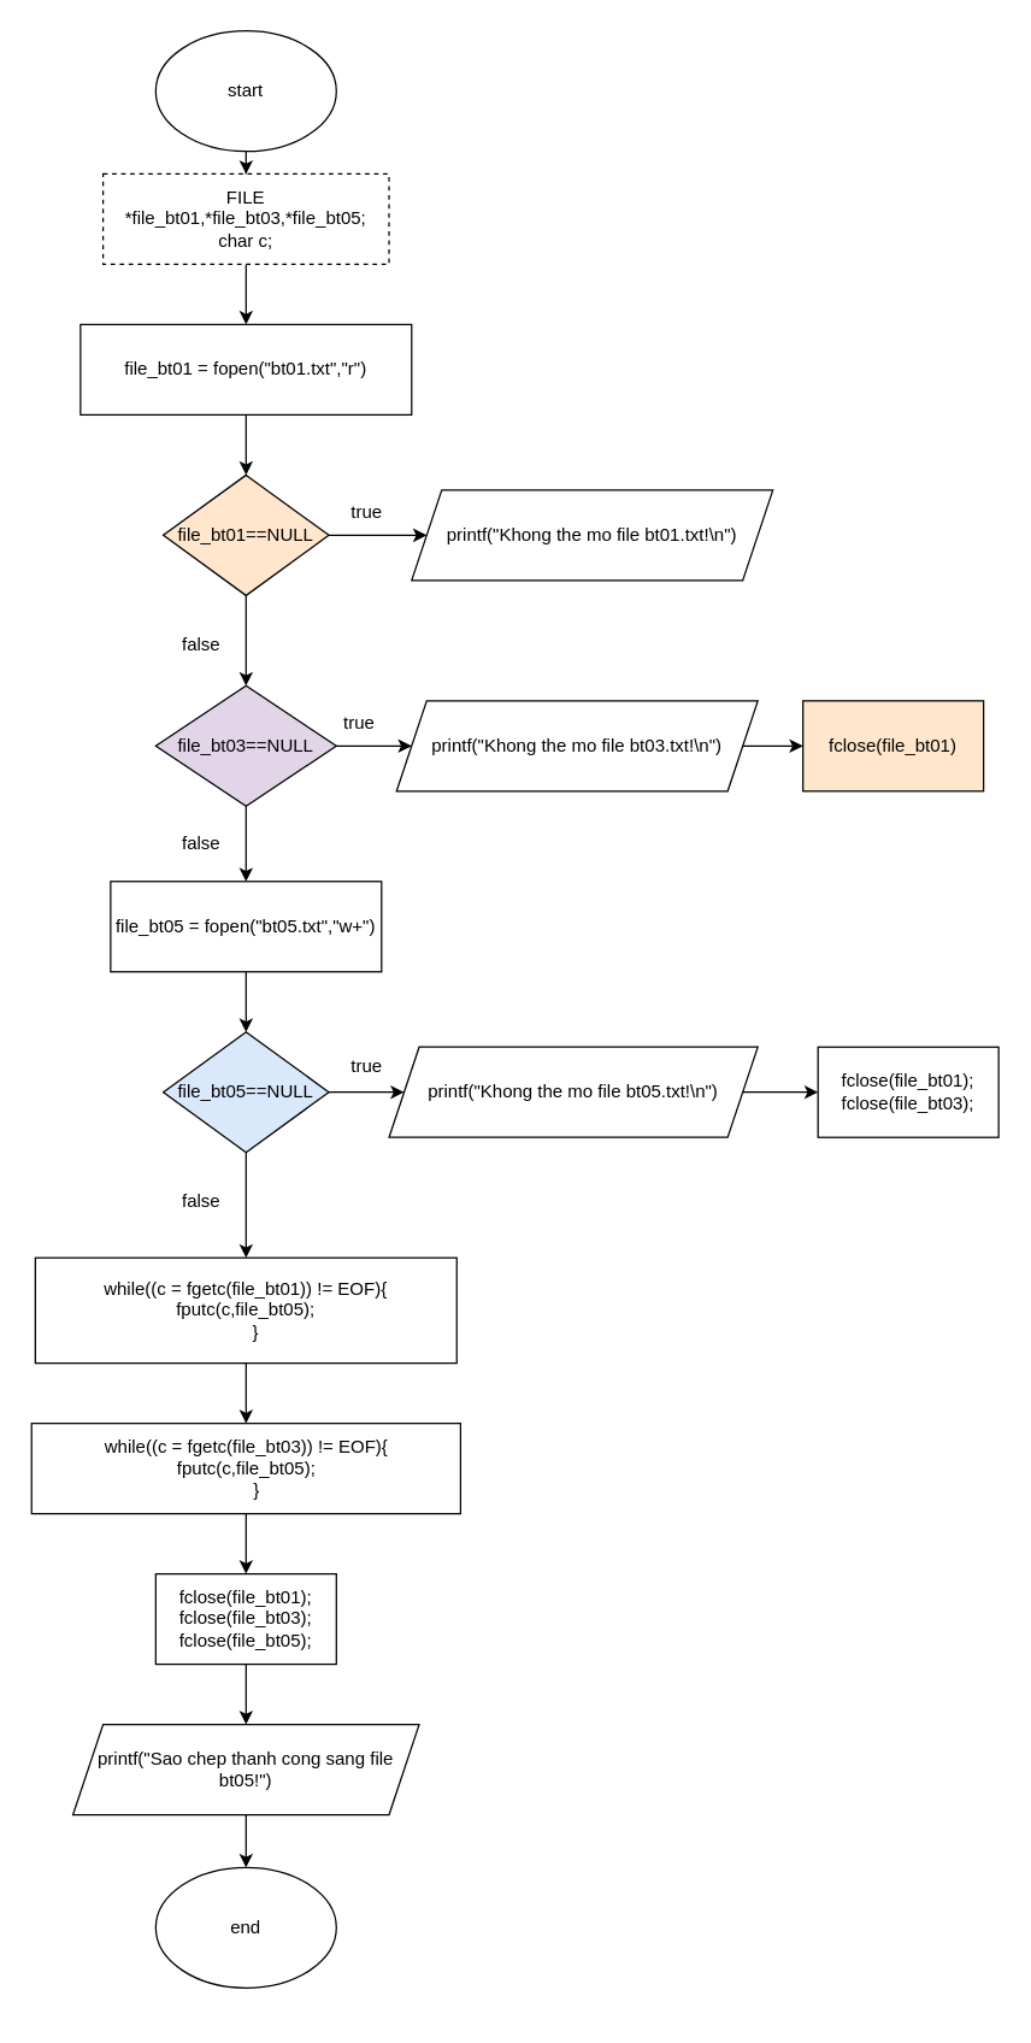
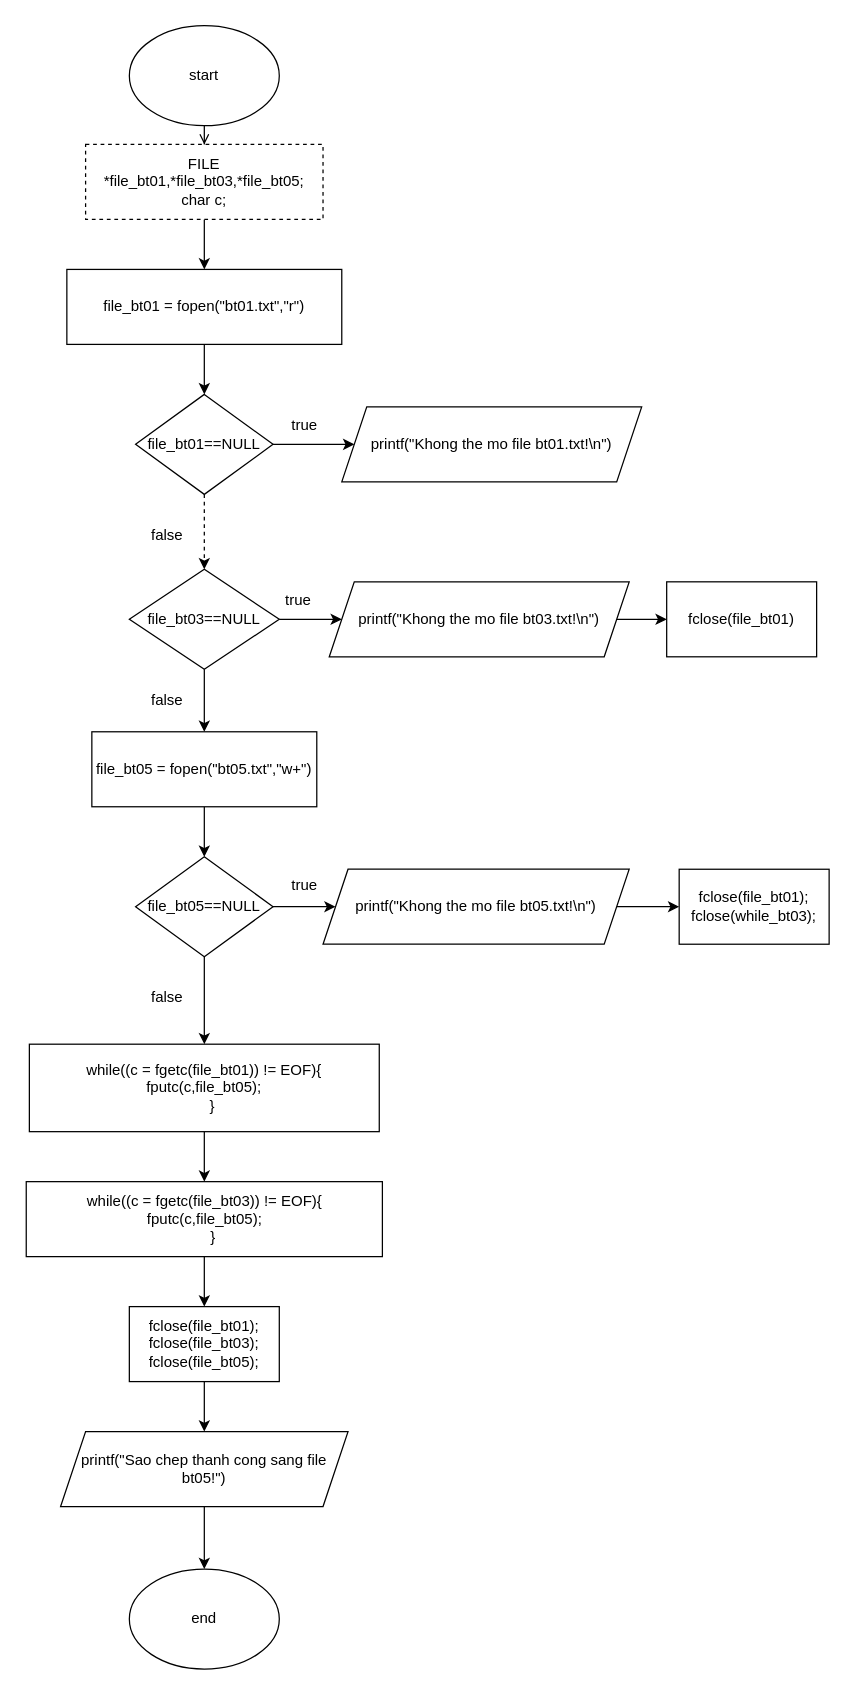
  <mxCell id="0" />
  <mxCell id="1" parent="0" />
- <mxCell id="2" value="" style="edgeStyle=orthogonalEdgeStyle;rounded=0;orthogonalLoop=1;jettySize=auto;html=1;" edge="1" parent="1" source="3" target="5"><mxGeometry relative="1" as="geometry" /></mxCell>
+ <mxCell id="2" value="" style="edgeStyle=orthogonalEdgeStyle;rounded=0;orthogonalLoop=1;jettySize=auto;html=1;endArrow=open;" edge="1" parent="1" source="3" target="5"><mxGeometry relative="1" as="geometry" /></mxCell>
  <mxCell id="3" value="start" style="ellipse;whiteSpace=wrap;html=1;" vertex="1" parent="1"><mxGeometry x="103" y="20" width="120" height="80" as="geometry" /></mxCell>
  <mxCell id="4" value="" style="edgeStyle=orthogonalEdgeStyle;rounded=0;orthogonalLoop=1;jettySize=auto;html=1;" edge="1" parent="1" source="5" target="7"><mxGeometry relative="1" as="geometry" /></mxCell>
  <mxCell id="5" value="&lt;div&gt;FILE *file_bt01,*file_bt03,*file_bt05;&lt;/div&gt;&lt;div&gt;char c;&lt;span style=&quot;&quot;&gt;&lt;/span&gt;&lt;/div&gt;" style="rounded=0;whiteSpace=wrap;html=1;dashed=1;" vertex="1" parent="1"><mxGeometry x="68" y="115" width="190" height="60" as="geometry" /></mxCell>
  <mxCell id="6" value="" style="edgeStyle=orthogonalEdgeStyle;rounded=0;orthogonalLoop=1;jettySize=auto;html=1;" edge="1" parent="1" source="7" target="10"><mxGeometry relative="1" as="geometry" /></mxCell>
  <mxCell id="7" value="file_bt01 = fopen(&quot;bt01.txt&quot;,&quot;r&quot;)" style="rounded=0;whiteSpace=wrap;html=1;" vertex="1" parent="1"><mxGeometry x="53" y="215" width="220" height="60" as="geometry" /></mxCell>
  <mxCell id="8" value="" style="edgeStyle=orthogonalEdgeStyle;rounded=0;orthogonalLoop=1;jettySize=auto;html=1;" edge="1" parent="1" source="10" target="11"><mxGeometry relative="1" as="geometry" /></mxCell>
- <mxCell id="9" value="" style="edgeStyle=orthogonalEdgeStyle;rounded=0;orthogonalLoop=1;jettySize=auto;html=1;" edge="1" parent="1" source="10" target="15"><mxGeometry relative="1" as="geometry" /></mxCell>
- <mxCell id="10" value="file_bt01==NULL" style="rhombus;whiteSpace=wrap;html=1;fillColor=#ffe6cc;" vertex="1" parent="1"><mxGeometry x="108" y="315" width="110" height="80" as="geometry" /></mxCell>
+ <mxCell id="9" value="" style="edgeStyle=orthogonalEdgeStyle;rounded=0;orthogonalLoop=1;jettySize=auto;html=1;dashed=1;" edge="1" parent="1" source="10" target="15"><mxGeometry relative="1" as="geometry" /></mxCell>
+ <mxCell id="10" value="file_bt01==NULL" style="rhombus;whiteSpace=wrap;html=1;" vertex="1" parent="1"><mxGeometry x="108" y="315" width="110" height="80" as="geometry" /></mxCell>
  <mxCell id="11" value="printf(&quot;Khong the mo file bt01.txt!\n&quot;)" style="shape=parallelogram;perimeter=parallelogramPerimeter;whiteSpace=wrap;html=1;fixedSize=1;" vertex="1" parent="1"><mxGeometry x="273" y="325" width="240" height="60" as="geometry" /></mxCell>
  <mxCell id="12" value="true" style="text;html=1;align=center;verticalAlign=middle;resizable=0;points=[];autosize=1;strokeColor=none;fillColor=none;" vertex="1" parent="1"><mxGeometry x="223" y="325" width="40" height="30" as="geometry" /></mxCell>
  <mxCell id="13" value="" style="edgeStyle=orthogonalEdgeStyle;rounded=0;orthogonalLoop=1;jettySize=auto;html=1;" edge="1" parent="1" source="15" target="18"><mxGeometry relative="1" as="geometry" /></mxCell>
  <mxCell id="14" value="" style="edgeStyle=orthogonalEdgeStyle;rounded=0;orthogonalLoop=1;jettySize=auto;html=1;" edge="1" parent="1" source="15" target="22"><mxGeometry relative="1" as="geometry" /></mxCell>
- <mxCell id="15" value="file_bt03==NULL" style="rhombus;whiteSpace=wrap;html=1;fillColor=#e1d5e7;" vertex="1" parent="1"><mxGeometry x="103" y="455" width="120" height="80" as="geometry" /></mxCell>
+ <mxCell id="15" value="file_bt03==NULL" style="rhombus;whiteSpace=wrap;html=1;" vertex="1" parent="1"><mxGeometry x="103" y="455" width="120" height="80" as="geometry" /></mxCell>
  <mxCell id="16" value="false" style="text;html=1;align=center;verticalAlign=middle;resizable=0;points=[];autosize=1;strokeColor=none;fillColor=none;" vertex="1" parent="1"><mxGeometry x="108" y="413" width="50" height="30" as="geometry" /></mxCell>
  <mxCell id="17" value="" style="edgeStyle=orthogonalEdgeStyle;rounded=0;orthogonalLoop=1;jettySize=auto;html=1;" edge="1" parent="1" source="18" target="20"><mxGeometry relative="1" as="geometry" /></mxCell>
  <mxCell id="18" value="printf(&quot;Khong the mo file bt03.txt!\n&quot;)" style="shape=parallelogram;perimeter=parallelogramPerimeter;whiteSpace=wrap;html=1;fixedSize=1;" vertex="1" parent="1"><mxGeometry x="263" y="465" width="240" height="60" as="geometry" /></mxCell>
  <mxCell id="19" value="true" style="text;html=1;align=center;verticalAlign=middle;resizable=0;points=[];autosize=1;strokeColor=none;fillColor=none;" vertex="1" parent="1"><mxGeometry x="218" y="465" width="40" height="30" as="geometry" /></mxCell>
- <mxCell id="20" value="fclose(file_bt01)" style="rounded=0;whiteSpace=wrap;html=1;fillColor=#ffe6cc;" vertex="1" parent="1"><mxGeometry x="533" y="465" width="120" height="60" as="geometry" /></mxCell>
+ <mxCell id="20" value="fclose(file_bt01)" style="rounded=0;whiteSpace=wrap;html=1;" vertex="1" parent="1"><mxGeometry x="533" y="465" width="120" height="60" as="geometry" /></mxCell>
  <mxCell id="21" value="" style="edgeStyle=orthogonalEdgeStyle;rounded=0;orthogonalLoop=1;jettySize=auto;html=1;" edge="1" parent="1" source="22" target="26"><mxGeometry relative="1" as="geometry" /></mxCell>
  <mxCell id="22" value="file_bt05 = fopen(&quot;bt05.txt&quot;,&quot;w+&quot;)" style="rounded=0;whiteSpace=wrap;html=1;" vertex="1" parent="1"><mxGeometry x="73" y="585" width="180" height="60" as="geometry" /></mxCell>
  <mxCell id="23" value="false" style="text;html=1;align=center;verticalAlign=middle;resizable=0;points=[];autosize=1;strokeColor=none;fillColor=none;" vertex="1" parent="1"><mxGeometry x="108" y="545" width="50" height="30" as="geometry" /></mxCell>
  <mxCell id="24" value="" style="edgeStyle=orthogonalEdgeStyle;rounded=0;orthogonalLoop=1;jettySize=auto;html=1;" edge="1" parent="1" source="26" target="28"><mxGeometry relative="1" as="geometry" /></mxCell>
  <mxCell id="25" value="" style="edgeStyle=orthogonalEdgeStyle;rounded=0;orthogonalLoop=1;jettySize=auto;html=1;" edge="1" parent="1" source="26" target="32"><mxGeometry relative="1" as="geometry" /></mxCell>
- <mxCell id="26" value="file_bt05==NULL" style="rhombus;whiteSpace=wrap;html=1;fillColor=#dae8fc;" vertex="1" parent="1"><mxGeometry x="108" y="685" width="110" height="80" as="geometry" /></mxCell>
+ <mxCell id="26" value="file_bt05==NULL" style="rhombus;whiteSpace=wrap;html=1;" vertex="1" parent="1"><mxGeometry x="108" y="685" width="110" height="80" as="geometry" /></mxCell>
  <mxCell id="27" value="" style="edgeStyle=orthogonalEdgeStyle;rounded=0;orthogonalLoop=1;jettySize=auto;html=1;" edge="1" parent="1" source="28" target="30"><mxGeometry relative="1" as="geometry" /></mxCell>
  <mxCell id="28" value="printf(&quot;Khong the mo file bt05.txt!\n&quot;)" style="shape=parallelogram;perimeter=parallelogramPerimeter;whiteSpace=wrap;html=1;fixedSize=1;" vertex="1" parent="1"><mxGeometry x="258" y="695" width="245" height="60" as="geometry" /></mxCell>
  <mxCell id="29" value="true" style="text;html=1;align=center;verticalAlign=middle;resizable=0;points=[];autosize=1;strokeColor=none;fillColor=none;" vertex="1" parent="1"><mxGeometry x="223" y="693" width="40" height="30" as="geometry" /></mxCell>
- <mxCell id="30" value="&lt;div&gt;fclose(file_bt01);&lt;/div&gt;&lt;div&gt;fclose(file_bt03);&lt;span style=&quot;&quot;&gt;&lt;/span&gt;&lt;/div&gt;" style="rounded=0;whiteSpace=wrap;html=1;" vertex="1" parent="1"><mxGeometry x="543" y="695" width="120" height="60" as="geometry" /></mxCell>
+ <mxCell id="30" value="&lt;div&gt;fclose(file_bt01);&lt;/div&gt;&lt;div&gt;fclose(while_bt03);&lt;span style=&quot;&quot;&gt;&lt;/span&gt;&lt;/div&gt;" style="rounded=0;whiteSpace=wrap;html=1;" vertex="1" parent="1"><mxGeometry x="543" y="695" width="120" height="60" as="geometry" /></mxCell>
  <mxCell id="31" value="" style="edgeStyle=orthogonalEdgeStyle;rounded=0;orthogonalLoop=1;jettySize=auto;html=1;" edge="1" parent="1" source="32" target="35"><mxGeometry relative="1" as="geometry" /></mxCell>
  <mxCell id="32" value="&lt;div&gt;while((c = fgetc(file_bt01)) != EOF){&lt;/div&gt;&lt;div&gt;fputc(c,file_bt05);&lt;span style=&quot;&quot;&gt;&lt;/span&gt;&lt;/div&gt;&lt;div&gt;&lt;span style=&quot;&quot;&gt;&lt;span style=&quot;&quot;&gt;&lt;span style=&quot;white-space: pre;&quot;&gt;&amp;nbsp;&amp;nbsp;&amp;nbsp;&amp;nbsp;&lt;/span&gt;&lt;/span&gt;}&lt;/span&gt;&lt;/div&gt;" style="rounded=0;whiteSpace=wrap;html=1;" vertex="1" parent="1"><mxGeometry x="23" y="835" width="280" height="70" as="geometry" /></mxCell>
  <mxCell id="33" value="false" style="text;html=1;align=center;verticalAlign=middle;resizable=0;points=[];autosize=1;strokeColor=none;fillColor=none;" vertex="1" parent="1"><mxGeometry x="108" y="783" width="50" height="30" as="geometry" /></mxCell>
  <mxCell id="34" value="" style="edgeStyle=orthogonalEdgeStyle;rounded=0;orthogonalLoop=1;jettySize=auto;html=1;" edge="1" parent="1" source="35" target="37"><mxGeometry relative="1" as="geometry" /></mxCell>
  <mxCell id="35" value="&lt;div&gt;while((c = fgetc(file_bt03)) != EOF){&lt;/div&gt;&lt;div&gt;fputc(c,file_bt05);&lt;span style=&quot;&quot;&gt;&lt;/span&gt;&lt;/div&gt;&lt;div&gt;&lt;span style=&quot;&quot;&gt;&lt;span style=&quot;&quot;&gt;&lt;span style=&quot;white-space: pre;&quot;&gt;&amp;nbsp;&amp;nbsp;&amp;nbsp;&amp;nbsp;&lt;/span&gt;&lt;/span&gt;}&lt;/span&gt;&lt;/div&gt;" style="rounded=0;whiteSpace=wrap;html=1;" vertex="1" parent="1"><mxGeometry x="20.5" y="945" width="285" height="60" as="geometry" /></mxCell>
  <mxCell id="36" value="" style="edgeStyle=orthogonalEdgeStyle;rounded=0;orthogonalLoop=1;jettySize=auto;html=1;" edge="1" parent="1" source="37" target="39"><mxGeometry relative="1" as="geometry" /></mxCell>
  <mxCell id="37" value="&lt;div&gt;fclose(file_bt01);&lt;/div&gt;&lt;div&gt;fclose(file_bt03);&lt;span style=&quot;&quot;&gt;&lt;/span&gt;&lt;/div&gt;&lt;div&gt;&lt;span style=&quot;&quot;&gt;fclose(file_bt05);&lt;/span&gt;&lt;/div&gt;" style="rounded=0;whiteSpace=wrap;html=1;" vertex="1" parent="1"><mxGeometry x="103" y="1045" width="120" height="60" as="geometry" /></mxCell>
  <mxCell id="38" value="" style="edgeStyle=orthogonalEdgeStyle;rounded=0;orthogonalLoop=1;jettySize=auto;html=1;" edge="1" parent="1" source="39" target="40"><mxGeometry relative="1" as="geometry" /></mxCell>
  <mxCell id="39" value="printf(&quot;Sao chep thanh cong sang file bt05!&quot;)" style="shape=parallelogram;perimeter=parallelogramPerimeter;whiteSpace=wrap;html=1;fixedSize=1;" vertex="1" parent="1"><mxGeometry x="48" y="1145" width="230" height="60" as="geometry" /></mxCell>
- <mxCell id="40" value="end" style="ellipse;whiteSpace=wrap;html=1;" vertex="1" parent="1"><mxGeometry x="103" y="1240" width="120" height="80" as="geometry" /></mxCell>
+ <mxCell id="40" value="end" style="ellipse;whiteSpace=wrap;html=1;" vertex="1" parent="1"><mxGeometry x="103" y="1255" width="120" height="80" as="geometry" /></mxCell>
